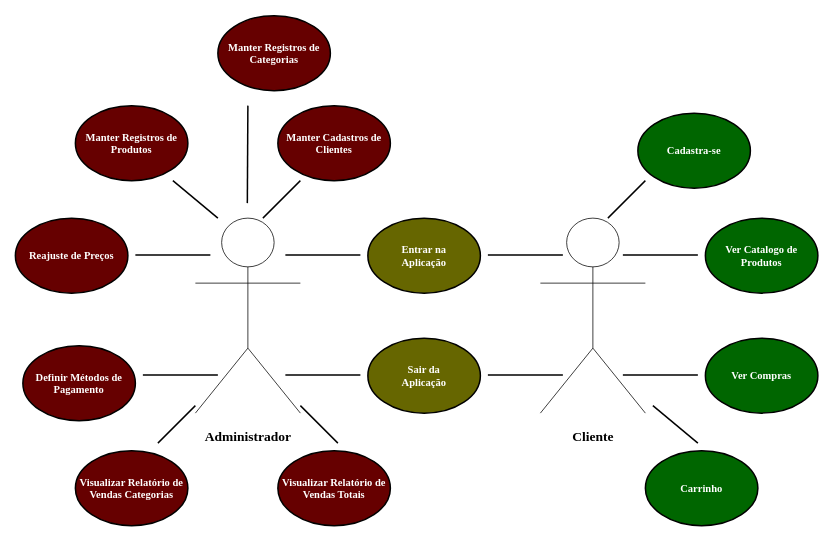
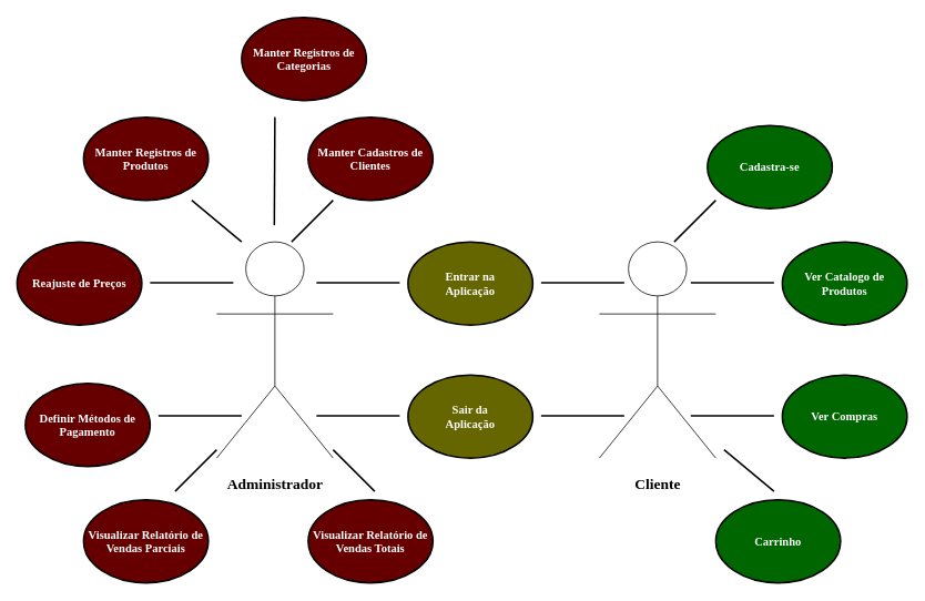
  <mxCell id="0" />
  <mxCell id="1" parent="0" />
  <mxCell id="2" value="&lt;h2&gt;&lt;font face=&quot;Verdana&quot;&gt;Cliente&lt;/font&gt;&lt;/h2&gt;" style="shape=umlActor;verticalLabelPosition=bottom;verticalAlign=top;html=1;" vertex="1" parent="1"><mxGeometry x="720" y="290" width="140" height="260" as="geometry" /></mxCell>
  <mxCell id="3" value="&lt;h2&gt;&lt;font face=&quot;Verdana&quot;&gt;Administrador&lt;/font&gt;&lt;/h2&gt;" style="shape=umlActor;verticalLabelPosition=bottom;verticalAlign=top;html=1;" vertex="1" parent="1"><mxGeometry x="260" y="290" width="140" height="260" as="geometry" /></mxCell>
  <mxCell id="4" value="&lt;h3&gt;&lt;span&gt;&lt;font style=&quot;color: rgb(255, 255, 255);&quot;&gt;&lt;font style=&quot;&quot;&gt;Entrar na&lt;br&gt;&lt;/font&gt;&lt;/font&gt;&lt;/span&gt;&lt;span&gt;&lt;font style=&quot;color: rgb(255, 255, 255);&quot;&gt;&lt;font style=&quot;&quot;&gt;Aplicação&lt;/font&gt;&lt;/font&gt;&lt;/span&gt;&lt;/h3&gt;" style="strokeWidth=2;html=1;shape=mxgraph.flowchart.start_1;whiteSpace=wrap;fillColor=#666600;strokeColor=default;fontFamily=Verdana;" vertex="1" parent="1"><mxGeometry x="490" y="290" width="150" height="100" as="geometry" /></mxCell>
  <mxCell id="5" value="&lt;h3&gt;&lt;font style=&quot;color: rgb(255, 255, 255);&quot;&gt;&lt;font&gt;Sair da&lt;br&gt;&lt;/font&gt;&lt;/font&gt;&lt;font style=&quot;color: rgb(255, 255, 255);&quot;&gt;&lt;font&gt;Aplicação&lt;/font&gt;&lt;/font&gt;&lt;/h3&gt;" style="strokeWidth=2;html=1;shape=mxgraph.flowchart.start_1;whiteSpace=wrap;fillColor=#666600;strokeColor=default;fontFamily=Verdana;" vertex="1" parent="1"><mxGeometry x="490" y="450" width="150" height="100" as="geometry" /></mxCell>
  <mxCell id="6" value="&lt;h3&gt;&lt;font color=&quot;#ffffff&quot;&gt;Cadastra-se&lt;/font&gt;&lt;/h3&gt;" style="strokeWidth=2;html=1;shape=mxgraph.flowchart.start_1;whiteSpace=wrap;fillColor=#006600;strokeColor=default;fontFamily=Verdana;" vertex="1" parent="1"><mxGeometry x="850" y="150" width="150" height="100" as="geometry" /></mxCell>
  <mxCell id="7" value="&lt;h3&gt;&lt;font color=&quot;#ffffff&quot;&gt;Ver Catalogo de Produtos&lt;/font&gt;&lt;/h3&gt;" style="strokeWidth=2;html=1;shape=mxgraph.flowchart.start_1;whiteSpace=wrap;fillColor=#006600;strokeColor=default;fontFamily=Verdana;" vertex="1" parent="1"><mxGeometry x="940" y="290" width="150" height="100" as="geometry" /></mxCell>
  <mxCell id="8" value="&lt;h3&gt;&lt;font color=&quot;#ffffff&quot;&gt;Ver Compras&lt;/font&gt;&lt;/h3&gt;" style="strokeWidth=2;html=1;shape=mxgraph.flowchart.start_1;whiteSpace=wrap;fillColor=#006600;strokeColor=default;fontFamily=Verdana;" vertex="1" parent="1"><mxGeometry x="940" y="450" width="150" height="100" as="geometry" /></mxCell>
  <mxCell id="9" value="&lt;h3&gt;&lt;font color=&quot;#ffffff&quot;&gt;Carrinho&lt;/font&gt;&lt;/h3&gt;" style="strokeWidth=2;html=1;shape=mxgraph.flowchart.start_1;whiteSpace=wrap;fillColor=#006600;strokeColor=default;fontFamily=Verdana;" vertex="1" parent="1"><mxGeometry x="860" y="600" width="150" height="100" as="geometry" /></mxCell>
  <mxCell id="10" value="&lt;h3&gt;&lt;font color=&quot;#ffffff&quot;&gt;Manter Registros de Categorias&lt;/font&gt;&lt;/h3&gt;" style="strokeWidth=2;html=1;shape=mxgraph.flowchart.start_1;whiteSpace=wrap;fillColor=#660000;strokeColor=default;fontFamily=Verdana;" vertex="1" parent="1"><mxGeometry x="290" y="20" width="150" height="100" as="geometry" /></mxCell>
  <mxCell id="11" value="&lt;h3&gt;&lt;font color=&quot;#ffffff&quot;&gt;Manter Cadastros de Clientes&lt;/font&gt;&lt;/h3&gt;" style="strokeWidth=2;html=1;shape=mxgraph.flowchart.start_1;whiteSpace=wrap;fillColor=#660000;strokeColor=default;fontFamily=Verdana;" vertex="1" parent="1"><mxGeometry x="370" width="150" height="100" as="geometry" y="140" /></mxCell>
  <mxCell id="12" value="&lt;h3&gt;&lt;font color=&quot;#ffffff&quot;&gt;Manter Registros de Produtos&lt;/font&gt;&lt;/h3&gt;" style="strokeWidth=2;html=1;shape=mxgraph.flowchart.start_1;whiteSpace=wrap;fillColor=#660000;strokeColor=default;fontFamily=Verdana;" vertex="1" parent="1"><mxGeometry x="100" width="150" height="100" as="geometry" y="140" /></mxCell>
- <mxCell id="13" value="&lt;h3&gt;&lt;font color=&quot;#ffffff&quot;&gt;Visualizar Relatório de Vendas Categorias&lt;/font&gt;&lt;/h3&gt;" style="strokeWidth=2;html=1;shape=mxgraph.flowchart.start_1;whiteSpace=wrap;fillColor=#660000;strokeColor=default;fontFamily=Verdana;" vertex="1" parent="1"><mxGeometry x="100" y="600" width="150" height="100" as="geometry" /></mxCell>
+ <mxCell id="13" value="&lt;h3&gt;&lt;font color=&quot;#ffffff&quot;&gt;Visualizar Relatório de Vendas Parciais&lt;/font&gt;&lt;/h3&gt;" style="strokeWidth=2;html=1;shape=mxgraph.flowchart.start_1;whiteSpace=wrap;fillColor=#660000;strokeColor=default;fontFamily=Verdana;" vertex="1" parent="1"><mxGeometry x="100" y="600" width="150" height="100" as="geometry" /></mxCell>
  <mxCell id="14" value="&lt;h3&gt;&lt;font color=&quot;#ffffff&quot;&gt;Visualizar Relatório de Vendas Totais&lt;/font&gt;&lt;/h3&gt;" style="strokeWidth=2;html=1;shape=mxgraph.flowchart.start_1;whiteSpace=wrap;fillColor=#660000;strokeColor=default;fontFamily=Verdana;" vertex="1" parent="1"><mxGeometry x="370" y="600" width="150" height="100" as="geometry" /></mxCell>
  <mxCell id="15" value="" style="endArrow=none;html=1;rounded=0;strokeWidth=2;" edge="1" parent="1"><mxGeometry width="50" height="50" relative="1" as="geometry"><mxPoint x="350" y="290" as="sourcePoint" /><mxPoint x="400" y="240" as="targetPoint" /></mxGeometry></mxCell>
  <mxCell id="16" value="" style="endArrow=none;html=1;rounded=0;strokeWidth=2;" edge="1" parent="1"><mxGeometry width="50" height="50" relative="1" as="geometry"><mxPoint x="290" y="290" as="sourcePoint" /><mxPoint x="230" y="240" as="targetPoint" /></mxGeometry></mxCell>
  <mxCell id="17" value="" style="endArrow=none;html=1;rounded=0;strokeWidth=2;" edge="1" parent="1"><mxGeometry width="50" height="50" relative="1" as="geometry"><mxPoint x="180" y="339.29" as="sourcePoint" /><mxPoint x="280" y="339.29" as="targetPoint" /></mxGeometry></mxCell>
  <mxCell id="18" value="" style="endArrow=none;html=1;rounded=0;strokeWidth=2;" edge="1" parent="1"><mxGeometry width="50" height="50" relative="1" as="geometry"><mxPoint x="190" y="499.29" as="sourcePoint" /><mxPoint x="290" y="499.29" as="targetPoint" /></mxGeometry></mxCell>
  <mxCell id="19" value="" style="endArrow=none;html=1;rounded=0;strokeWidth=2;" edge="1" parent="1"><mxGeometry width="50" height="50" relative="1" as="geometry"><mxPoint x="380" y="339.29" as="sourcePoint" /><mxPoint x="480" y="339.29" as="targetPoint" /></mxGeometry></mxCell>
  <mxCell id="20" value="" style="endArrow=none;html=1;rounded=0;strokeWidth=2;" edge="1" parent="1"><mxGeometry width="50" height="50" relative="1" as="geometry"><mxPoint x="380" y="499.29" as="sourcePoint" /><mxPoint x="480" y="499.29" as="targetPoint" /></mxGeometry></mxCell>
  <mxCell id="21" value="" style="endArrow=none;html=1;rounded=0;strokeWidth=2;" edge="1" parent="1"><mxGeometry width="50" height="50" relative="1" as="geometry"><mxPoint x="650" y="499.29" as="sourcePoint" /><mxPoint x="750" y="499.29" as="targetPoint" /></mxGeometry></mxCell>
  <mxCell id="22" value="" style="endArrow=none;html=1;rounded=0;strokeWidth=2;" edge="1" parent="1"><mxGeometry width="50" height="50" relative="1" as="geometry"><mxPoint x="650" y="339.29" as="sourcePoint" /><mxPoint x="750" y="339.29" as="targetPoint" /></mxGeometry></mxCell>
  <mxCell id="23" value="" style="endArrow=none;html=1;rounded=0;strokeWidth=2;" edge="1" parent="1"><mxGeometry width="50" height="50" relative="1" as="geometry"><mxPoint x="830" y="339.29" as="sourcePoint" /><mxPoint x="930" y="339.29" as="targetPoint" /></mxGeometry></mxCell>
  <mxCell id="24" value="" style="endArrow=none;html=1;rounded=0;strokeWidth=2;" edge="1" parent="1"><mxGeometry width="50" height="50" relative="1" as="geometry"><mxPoint x="830" y="499.29" as="sourcePoint" /><mxPoint x="930" y="499.29" as="targetPoint" /></mxGeometry></mxCell>
  <mxCell id="25" value="" style="endArrow=none;html=1;rounded=0;strokeWidth=2;" edge="1" parent="1"><mxGeometry width="50" height="50" relative="1" as="geometry"><mxPoint x="930" y="590" as="sourcePoint" /><mxPoint x="870" y="540" as="targetPoint" /></mxGeometry></mxCell>
  <mxCell id="26" value="" style="endArrow=none;html=1;rounded=0;strokeWidth=2;" edge="1" parent="1"><mxGeometry width="50" height="50" relative="1" as="geometry"><mxPoint x="810" y="290" as="sourcePoint" /><mxPoint x="860" y="240" as="targetPoint" /></mxGeometry></mxCell>
  <mxCell id="27" value="&lt;h3&gt;&lt;font color=&quot;#ffffff&quot;&gt;Definir Métodos de Pagamento&lt;/font&gt;&lt;/h3&gt;" style="strokeWidth=2;html=1;shape=mxgraph.flowchart.start_1;whiteSpace=wrap;fillColor=#660000;strokeColor=default;fontFamily=Verdana;" vertex="1" parent="1"><mxGeometry x="30" y="460" width="150" height="100" as="geometry" /></mxCell>
  <mxCell id="28" value="" style="endArrow=none;html=1;rounded=0;strokeWidth=2;" edge="1" parent="1"><mxGeometry width="50" height="50" relative="1" as="geometry"><mxPoint x="210" y="590" as="sourcePoint" /><mxPoint x="260" y="540" as="targetPoint" /></mxGeometry></mxCell>
  <mxCell id="29" value="&lt;h3&gt;&lt;font color=&quot;#ffffff&quot;&gt;Reajuste de Preços&lt;/font&gt;&lt;/h3&gt;" style="strokeWidth=2;html=1;shape=mxgraph.flowchart.start_1;whiteSpace=wrap;fillColor=#660000;strokeColor=default;fontFamily=Verdana;" vertex="1" parent="1"><mxGeometry x="20" y="290" width="150" height="100" as="geometry" /></mxCell>
  <mxCell id="30" value="" style="endArrow=none;html=1;rounded=0;strokeWidth=2;" edge="1" parent="1"><mxGeometry width="50" height="50" relative="1" as="geometry"><mxPoint x="329.29" y="270" as="sourcePoint" /><mxPoint x="330" as="targetPoint" y="140" /></mxGeometry></mxCell>
  <mxCell id="31" value="" style="endArrow=none;html=1;rounded=0;strokeWidth=2;" edge="1" parent="1"><mxGeometry width="50" height="50" relative="1" as="geometry"><mxPoint x="450" y="590" as="sourcePoint" /><mxPoint x="400" y="540" as="targetPoint" /></mxGeometry></mxCell>
